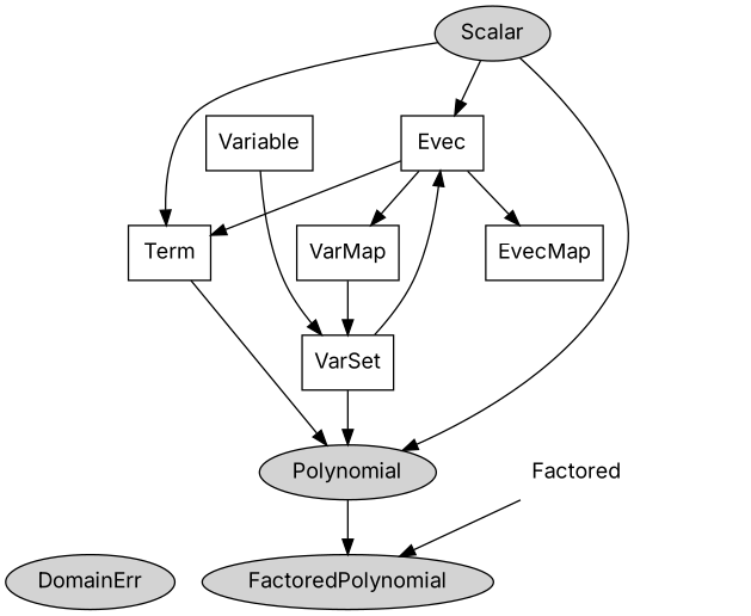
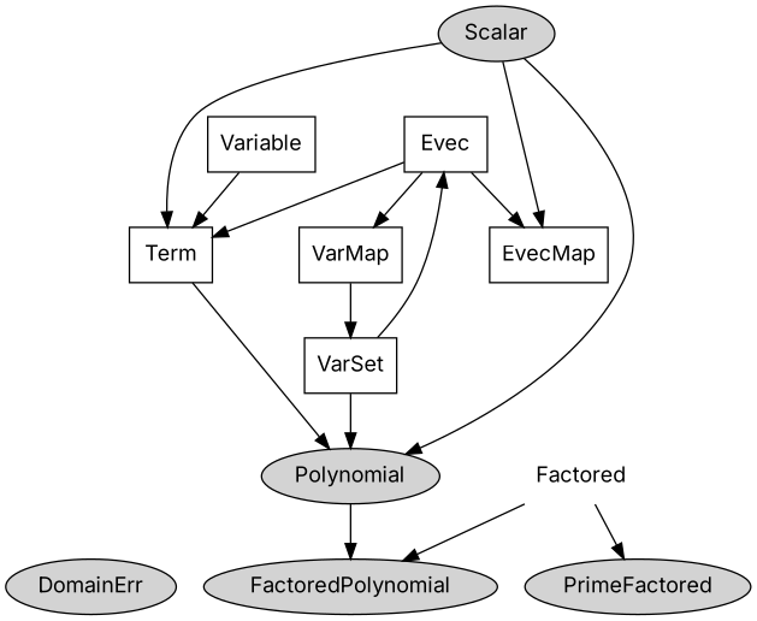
  digraph {
    fontname=Inter
    node [fontname=Inter shape=box]
    edge [fontname=Inter]
    DomainErr [shape=ellipse style=filled]
    FactoredPolynomial [shape=ellipse style=filled]
    Factored [shape=none]
+   PrimeFactored [shape=ellipse style=filled]
    Evec
    EvecMap
    Term
    VarMap
    Polynomial [shape=ellipse style=filled]
    VarSet
    Variable
    Scalar [shape=ellipse style=filled]
    subgraph sub_1 {
      rank=same
      DomainErr
      FactoredPolynomial
    }
    Factored -> FactoredPolynomial
+   Factored -> PrimeFactored
    Evec -> EvecMap
    Evec -> Term
    Evec -> VarMap
    Term -> Polynomial
    VarMap -> VarSet
    Polynomial -> FactoredPolynomial
    VarSet -> Evec
    VarSet -> Polynomial
-   Variable -> VarSet
-   Scalar -> Evec
+   Variable -> Term
+   Scalar -> EvecMap
    Scalar -> Term
    Scalar -> Polynomial
  }
